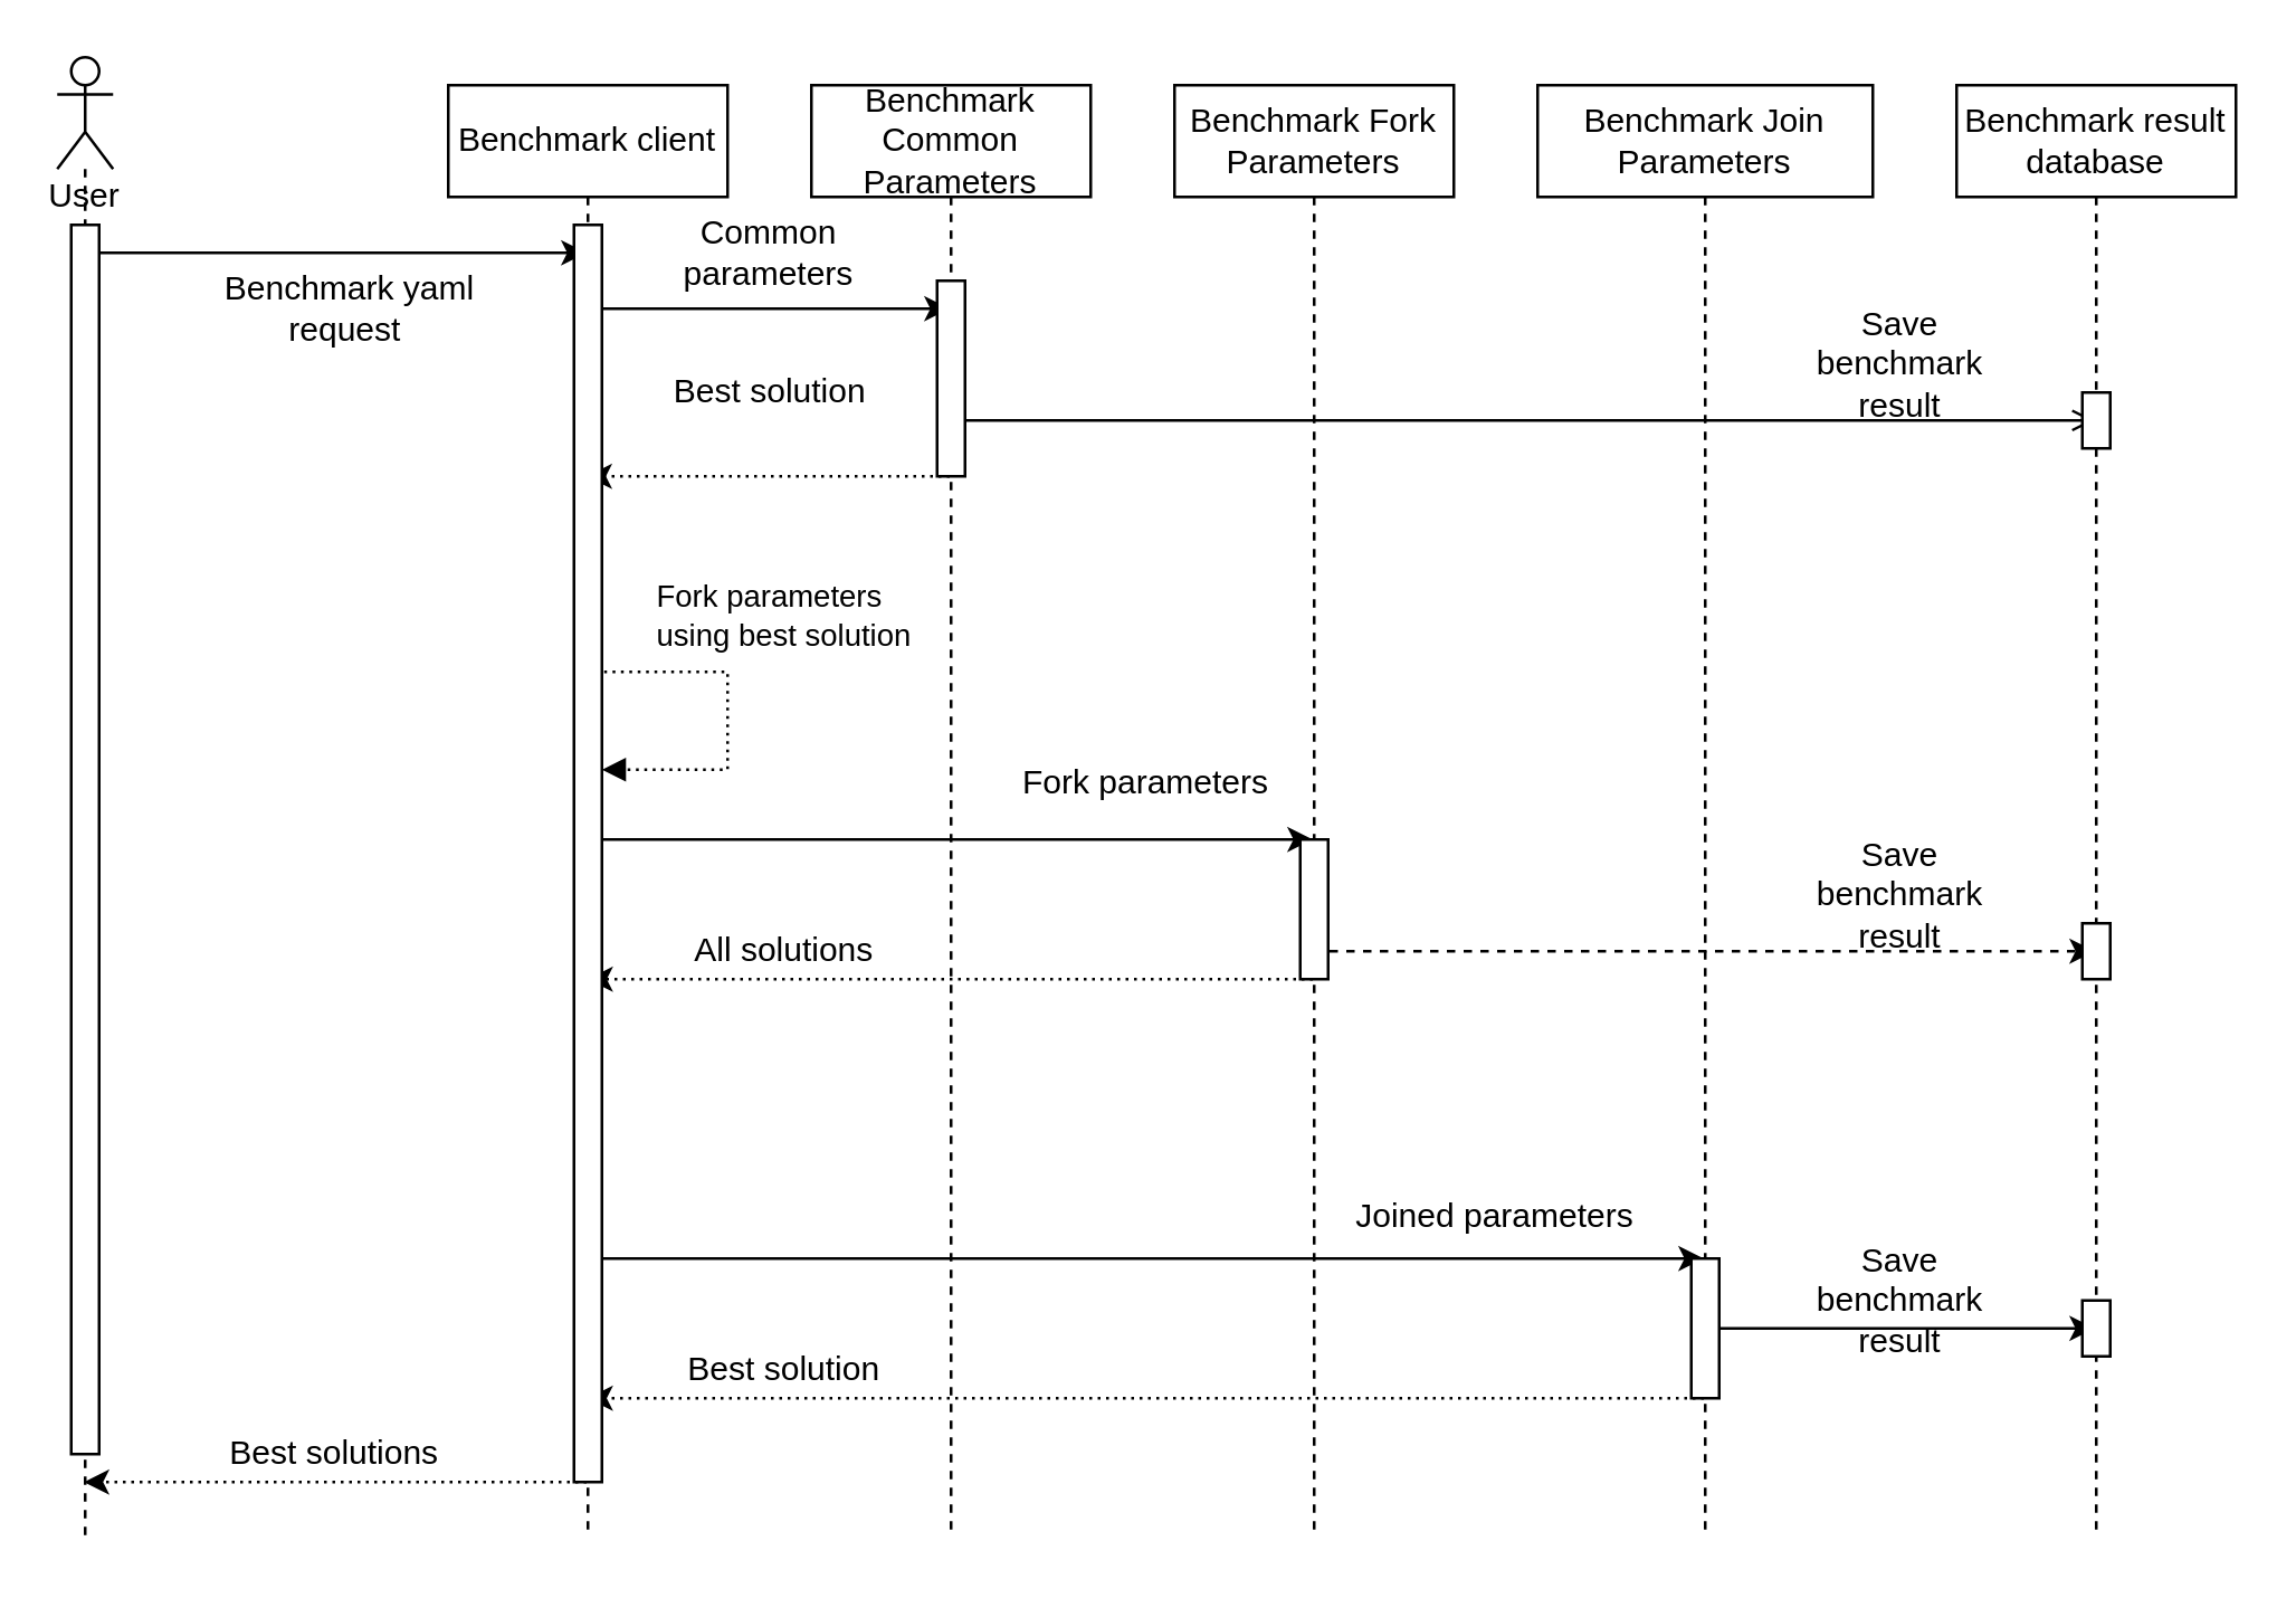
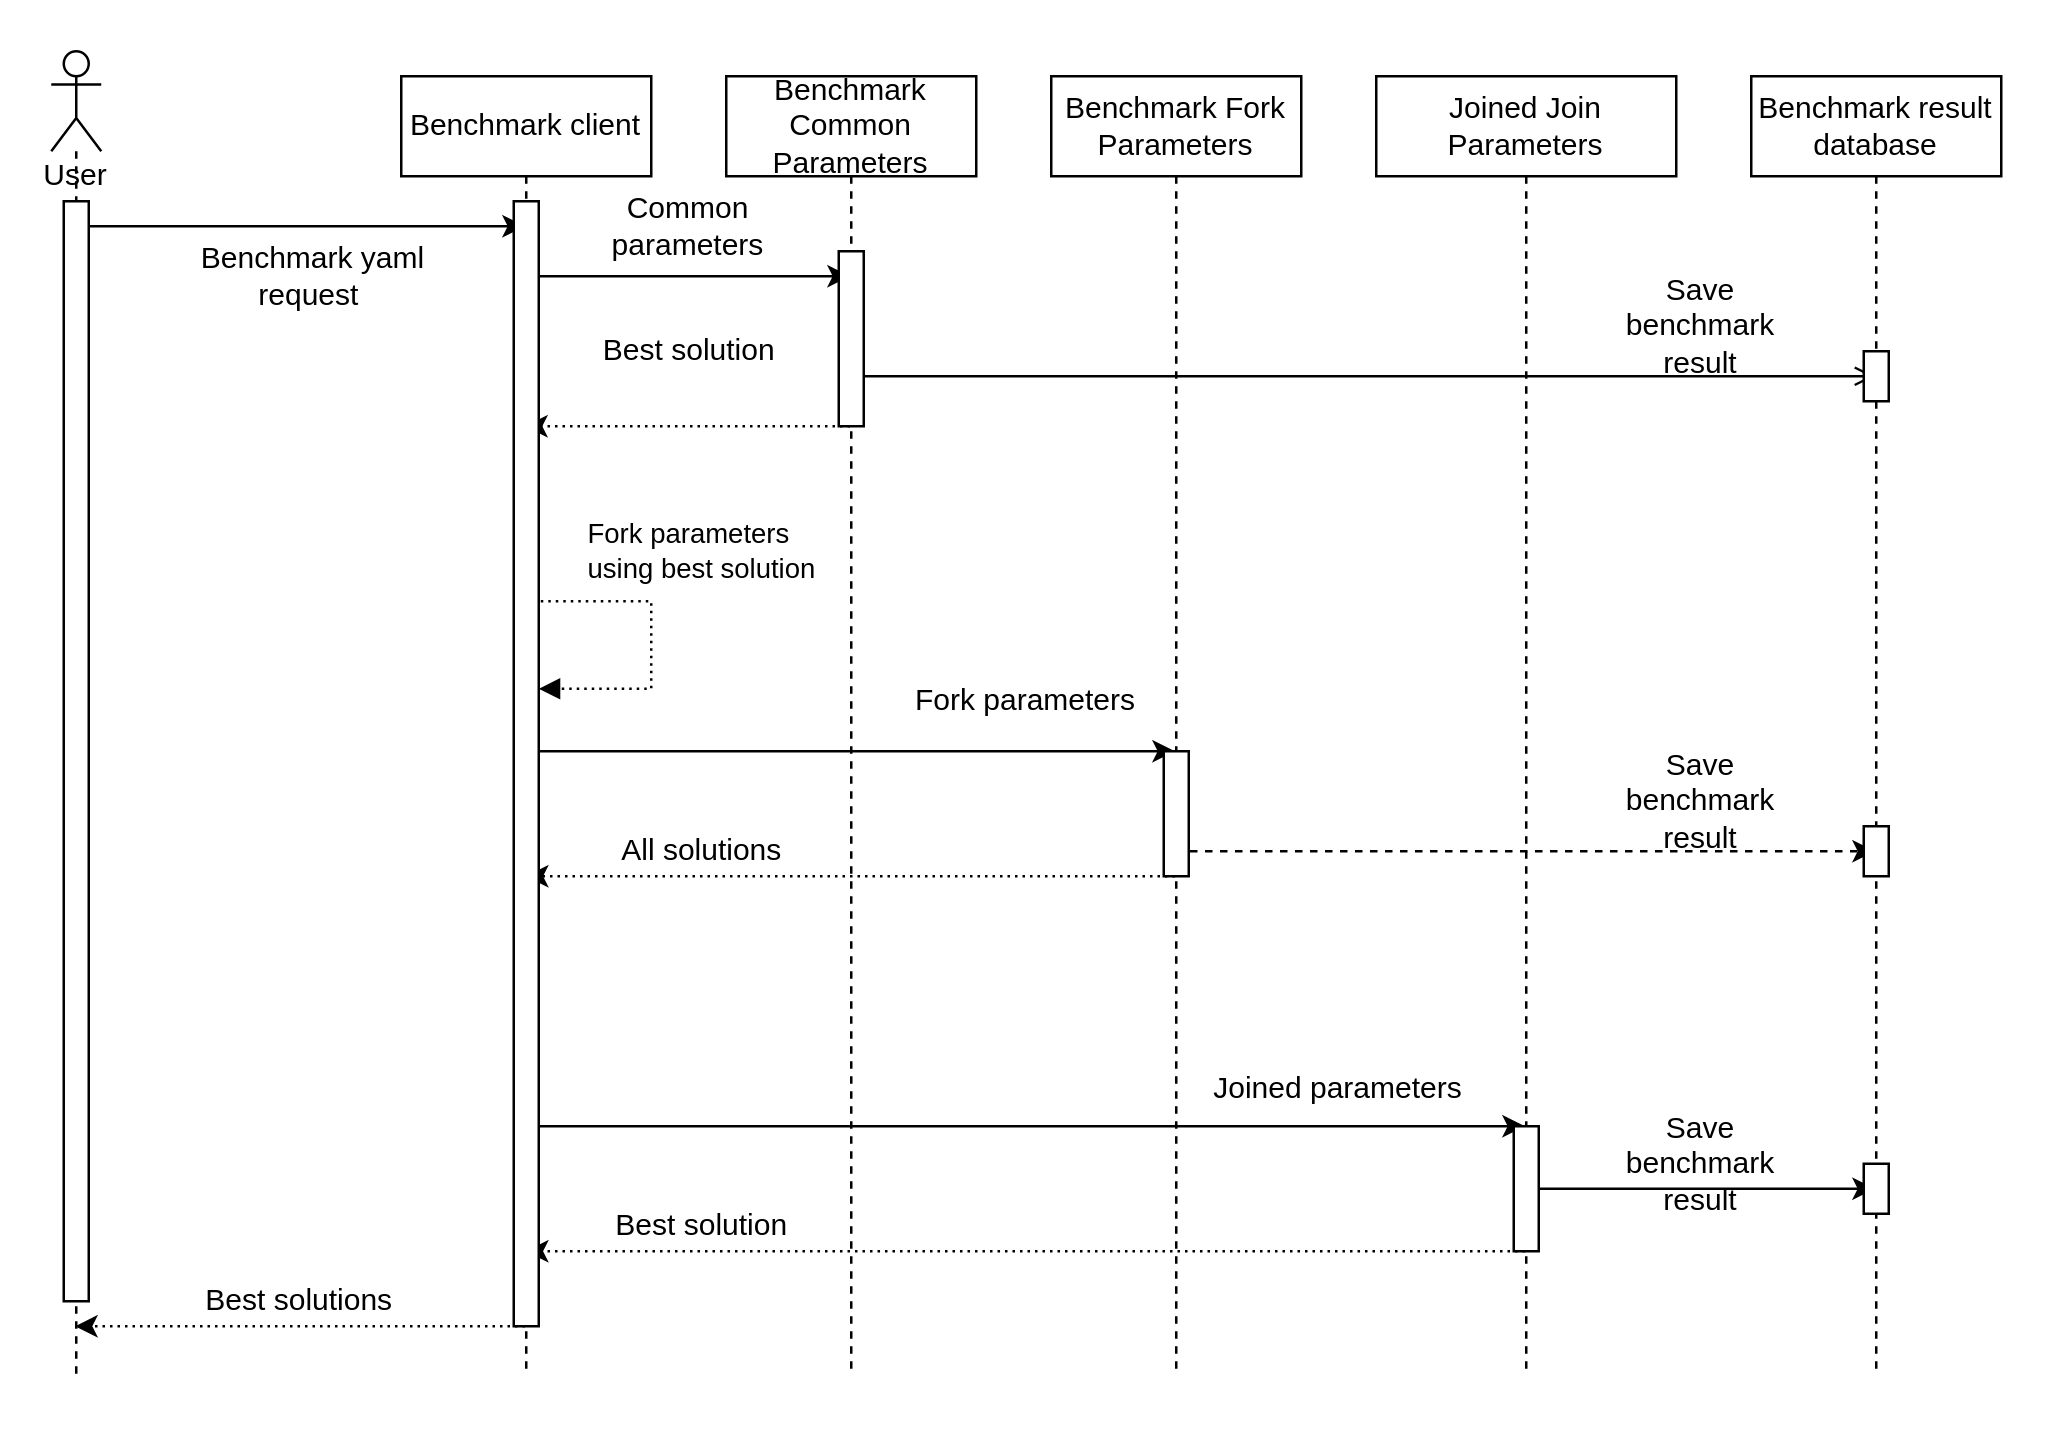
  <mxCell id="0" />
  <mxCell id="1" parent="0" />
  <mxCell id="2" style="edgeStyle=orthogonalEdgeStyle;rounded=0;orthogonalLoop=1;jettySize=auto;html=1;" edge="1" parent="1" source="3"><mxGeometry relative="1" as="geometry"><mxPoint x="209.5" y="90" as="targetPoint" /><Array as="points"><mxPoint x="140" y="90" /><mxPoint x="140" y="90" /></Array></mxGeometry></mxCell>
  <mxCell id="3" value="User" style="shape=umlLifeline;participant=umlActor;perimeter=lifelinePerimeter;whiteSpace=wrap;html=1;container=1;collapsible=0;recursiveResize=0;verticalAlign=top;spacingTop=36;outlineConnect=0;labelBackgroundColor=none;fillColor=none;" vertex="1" parent="1"><mxGeometry x="20" y="20" width="20" height="530" as="geometry" /></mxCell>
  <mxCell id="4" value="" style="html=1;points=[];perimeter=orthogonalPerimeter;labelBackgroundColor=none;" vertex="1" parent="3"><mxGeometry x="5" y="60" width="10" height="440" as="geometry" /></mxCell>
  <mxCell id="5" style="edgeStyle=orthogonalEdgeStyle;rounded=0;orthogonalLoop=1;jettySize=auto;html=1;" edge="1" parent="1" target="12"><mxGeometry relative="1" as="geometry"><mxPoint x="209.81" y="110" as="sourcePoint" /><Array as="points"><mxPoint x="270" y="110" /><mxPoint x="270" y="110" /></Array></mxGeometry></mxCell>
  <mxCell id="6" style="edgeStyle=orthogonalEdgeStyle;rounded=0;orthogonalLoop=1;jettySize=auto;html=1;" edge="1" parent="1" target="18"><mxGeometry relative="1" as="geometry"><mxPoint x="209.81" y="300" as="sourcePoint" /><Array as="points"><mxPoint x="340" y="300" /><mxPoint x="340" y="300" /></Array></mxGeometry></mxCell>
  <mxCell id="7" style="edgeStyle=orthogonalEdgeStyle;rounded=0;orthogonalLoop=1;jettySize=auto;html=1;" edge="1" parent="1" target="23"><mxGeometry relative="1" as="geometry"><mxPoint x="209.81" y="450" as="sourcePoint" /><Array as="points"><mxPoint x="410" y="450" /><mxPoint x="410" y="450" /></Array></mxGeometry></mxCell>
  <mxCell id="8" style="edgeStyle=orthogonalEdgeStyle;rounded=0;orthogonalLoop=1;jettySize=auto;html=1;dashed=1;dashPattern=1 2;" edge="1" parent="1" target="3"><mxGeometry relative="1" as="geometry"><mxPoint x="209.5" y="530" as="sourcePoint" /><Array as="points"><mxPoint x="130" y="530" /><mxPoint x="130" y="530" /></Array></mxGeometry></mxCell>
  <mxCell id="9" value="Benchmark yaml request&amp;nbsp;" style="text;html=1;strokeColor=none;fillColor=none;align=center;verticalAlign=middle;whiteSpace=wrap;rounded=0;labelBackgroundColor=none;" vertex="1" parent="1"><mxGeometry x="70" y="100" width="110" height="20" as="geometry" /></mxCell>
  <mxCell id="10" style="edgeStyle=orthogonalEdgeStyle;rounded=0;orthogonalLoop=1;jettySize=auto;html=1;dashed=1;dashPattern=1 2;" edge="1" parent="1" source="12" target="37"><mxGeometry relative="1" as="geometry"><mxPoint x="209.81" y="160" as="targetPoint" /><Array as="points"><mxPoint x="280" y="170" /><mxPoint x="280" y="170" /></Array></mxGeometry></mxCell>
  <mxCell id="11" style="edgeStyle=orthogonalEdgeStyle;rounded=0;orthogonalLoop=1;jettySize=auto;html=1;endArrow=open;" edge="1" parent="1" source="12" target="31"><mxGeometry relative="1" as="geometry"><mxPoint x="721.5" y="150" as="targetPoint" /><Array as="points"><mxPoint x="530" y="150" /><mxPoint x="530" y="150" /></Array></mxGeometry></mxCell>
  <mxCell id="12" value="Benchmark Common Parameters" style="shape=umlLifeline;perimeter=lifelinePerimeter;whiteSpace=wrap;html=1;container=1;collapsible=0;recursiveResize=0;outlineConnect=0;labelBackgroundColor=none;fillColor=none;" vertex="1" parent="1"><mxGeometry x="290" y="30" width="100" height="520" as="geometry" /></mxCell>
  <mxCell id="13" value="" style="html=1;points=[];perimeter=orthogonalPerimeter;labelBackgroundColor=none;" vertex="1" parent="12"><mxGeometry x="45" y="70" width="10" height="70" as="geometry" /></mxCell>
  <mxCell id="14" value="Common parameters" style="text;html=1;strokeColor=none;fillColor=none;align=center;verticalAlign=middle;whiteSpace=wrap;rounded=0;labelBackgroundColor=none;" vertex="1" parent="1"><mxGeometry x="220" y="80" width="110" height="20" as="geometry" /></mxCell>
  <mxCell id="15" value="Best solution" style="text;html=1;strokeColor=none;fillColor=none;align=center;verticalAlign=middle;whiteSpace=wrap;rounded=0;labelBackgroundColor=none;" vertex="1" parent="1"><mxGeometry x="237.5" y="130" width="75" height="20" as="geometry" /></mxCell>
  <mxCell id="16" style="edgeStyle=orthogonalEdgeStyle;rounded=0;orthogonalLoop=1;jettySize=auto;html=1;dashed=1;dashPattern=1 2;" edge="1" parent="1" source="18"><mxGeometry relative="1" as="geometry"><mxPoint x="209.81" y="350" as="targetPoint" /><Array as="points"><mxPoint x="340" y="350" /><mxPoint x="340" y="350" /></Array></mxGeometry></mxCell>
  <mxCell id="17" style="edgeStyle=orthogonalEdgeStyle;rounded=0;orthogonalLoop=1;jettySize=auto;html=1;dashed=1;" edge="1" parent="1" source="18" target="31"><mxGeometry relative="1" as="geometry"><mxPoint x="721.5" y="340" as="targetPoint" /><Array as="points"><mxPoint x="610" y="340" /><mxPoint x="610" y="340" /></Array></mxGeometry></mxCell>
  <mxCell id="18" value="Benchmark Fork Parameters" style="shape=umlLifeline;perimeter=lifelinePerimeter;whiteSpace=wrap;html=1;container=1;collapsible=0;recursiveResize=0;outlineConnect=0;labelBackgroundColor=none;fillColor=#ffffff;" vertex="1" parent="1"><mxGeometry x="420" y="30" width="100" height="520" as="geometry" /></mxCell>
  <mxCell id="19" value="" style="html=1;points=[];perimeter=orthogonalPerimeter;labelBackgroundColor=none;fillColor=#ffffff;" vertex="1" parent="18"><mxGeometry x="45" y="270" width="10" height="50" as="geometry" /></mxCell>
  <mxCell id="20" value="Fork parameters" style="text;html=1;strokeColor=none;fillColor=none;align=center;verticalAlign=middle;whiteSpace=wrap;rounded=0;labelBackgroundColor=none;" vertex="1" parent="1"><mxGeometry x="360" y="270" width="100" height="20" as="geometry" /></mxCell>
  <mxCell id="21" value="All solutions" style="text;html=1;strokeColor=none;fillColor=none;align=center;verticalAlign=middle;whiteSpace=wrap;rounded=0;labelBackgroundColor=none;" vertex="1" parent="1"><mxGeometry x="237.5" y="330" width="85" height="20" as="geometry" /></mxCell>
  <mxCell id="22" style="edgeStyle=orthogonalEdgeStyle;rounded=0;orthogonalLoop=1;jettySize=auto;html=1;dashed=1;dashPattern=1 2;" edge="1" parent="1" source="23"><mxGeometry relative="1" as="geometry"><mxPoint x="209.81" y="500" as="targetPoint" /><Array as="points"><mxPoint x="410" y="500" /><mxPoint x="410" y="500" /></Array></mxGeometry></mxCell>
- <mxCell id="23" value="Benchmark Join Parameters" style="shape=umlLifeline;perimeter=lifelinePerimeter;whiteSpace=wrap;html=1;container=1;collapsible=0;recursiveResize=0;outlineConnect=0;labelBackgroundColor=none;fillColor=#ffffff;" vertex="1" parent="1"><mxGeometry x="550" y="30" width="120" height="520" as="geometry" /></mxCell>
+ <mxCell id="23" value="Joined Join Parameters" style="shape=umlLifeline;perimeter=lifelinePerimeter;whiteSpace=wrap;html=1;container=1;collapsible=0;recursiveResize=0;outlineConnect=0;labelBackgroundColor=none;fillColor=#ffffff;" vertex="1" parent="1"><mxGeometry x="550" y="30" width="120" height="520" as="geometry" /></mxCell>
  <mxCell id="24" value="" style="html=1;points=[];perimeter=orthogonalPerimeter;labelBackgroundColor=none;fillColor=#ffffff;" vertex="1" parent="23"><mxGeometry x="55" y="420" width="10" height="50" as="geometry" /></mxCell>
  <mxCell id="25" value="Fork parameters &lt;br&gt;using best solution" style="edgeStyle=orthogonalEdgeStyle;html=1;align=left;spacingLeft=2;endArrow=block;rounded=0;dashed=1;dashPattern=1 2;shadow=0;" edge="1" target="38" parent="1"><mxGeometry x="-0.678" y="20" relative="1" as="geometry"><mxPoint x="209.81" y="240" as="sourcePoint" /><Array as="points"><mxPoint x="260" y="240" /><mxPoint x="260" y="275" /></Array><mxPoint x="210" y="275" as="targetPoint" /><mxPoint as="offset" /></mxGeometry></mxCell>
  <mxCell id="26" value="Joined parameters" style="text;html=1;strokeColor=none;fillColor=none;align=center;verticalAlign=middle;whiteSpace=wrap;rounded=0;labelBackgroundColor=none;" vertex="1" parent="1"><mxGeometry x="480" y="420" width="110" height="30" as="geometry" /></mxCell>
  <mxCell id="27" value="Best solution" style="text;html=1;strokeColor=none;fillColor=none;align=center;verticalAlign=middle;whiteSpace=wrap;rounded=0;labelBackgroundColor=none;" vertex="1" parent="1"><mxGeometry x="237.5" y="480" width="85" height="20" as="geometry" /></mxCell>
  <mxCell id="28" style="edgeStyle=orthogonalEdgeStyle;rounded=0;orthogonalLoop=1;jettySize=auto;html=1;" edge="1" parent="1" source="24" target="31"><mxGeometry relative="1" as="geometry"><mxPoint x="721.5" y="490" as="targetPoint" /><Array as="points"><mxPoint x="700" y="475" /><mxPoint x="700" y="475" /></Array></mxGeometry></mxCell>
  <mxCell id="29" value="Save benchmark result" style="text;html=1;strokeColor=none;fillColor=none;align=center;verticalAlign=middle;whiteSpace=wrap;rounded=0;labelBackgroundColor=none;" vertex="1" parent="1"><mxGeometry x="660" y="310" width="40" height="20" as="geometry" /></mxCell>
  <mxCell id="30" value="Save benchmark result" style="text;html=1;strokeColor=none;fillColor=none;align=center;verticalAlign=middle;whiteSpace=wrap;rounded=0;labelBackgroundColor=none;" vertex="1" parent="1"><mxGeometry x="660" y="120" width="40" height="20" as="geometry" /></mxCell>
  <mxCell id="31" value="Benchmark result&lt;br&gt;database" style="shape=umlLifeline;perimeter=lifelinePerimeter;whiteSpace=wrap;html=1;container=1;collapsible=0;recursiveResize=0;outlineConnect=0;labelBackgroundColor=none;fillColor=#ffffff;" vertex="1" parent="1"><mxGeometry x="700" y="30" width="100" height="520" as="geometry" /></mxCell>
  <mxCell id="32" value="" style="html=1;points=[];perimeter=orthogonalPerimeter;labelBackgroundColor=none;fillColor=#ffffff;" vertex="1" parent="31"><mxGeometry x="45" y="110" width="10" height="20" as="geometry" /></mxCell>
  <mxCell id="33" value="" style="html=1;points=[];perimeter=orthogonalPerimeter;labelBackgroundColor=none;fillColor=#ffffff;" vertex="1" parent="31"><mxGeometry x="45" y="300" width="10" height="20" as="geometry" /></mxCell>
  <mxCell id="34" value="" style="html=1;points=[];perimeter=orthogonalPerimeter;labelBackgroundColor=none;fillColor=#ffffff;" vertex="1" parent="31"><mxGeometry x="45" y="435" width="10" height="20" as="geometry" /></mxCell>
  <mxCell id="35" value="Save benchmark result" style="text;html=1;strokeColor=none;fillColor=none;align=center;verticalAlign=middle;whiteSpace=wrap;rounded=0;labelBackgroundColor=none;" vertex="1" parent="1"><mxGeometry x="660" y="455" width="40" height="20" as="geometry" /></mxCell>
  <mxCell id="36" value="Best solutions" style="text;html=1;strokeColor=none;fillColor=none;align=center;verticalAlign=middle;whiteSpace=wrap;rounded=0;labelBackgroundColor=none;" vertex="1" parent="1"><mxGeometry x="77.5" y="510" width="82.5" height="20" as="geometry" /></mxCell>
  <mxCell id="37" value="Benchmark client" style="shape=umlLifeline;perimeter=lifelinePerimeter;whiteSpace=wrap;html=1;container=1;collapsible=0;recursiveResize=0;outlineConnect=0;labelBackgroundColor=none;fillColor=#ffffff;" vertex="1" parent="1"><mxGeometry x="160" y="30" width="100" height="520" as="geometry" /></mxCell>
  <mxCell id="38" value="" style="html=1;points=[];perimeter=orthogonalPerimeter;labelBackgroundColor=none;" vertex="1" parent="37"><mxGeometry x="45" y="50" width="10" height="450" as="geometry" /></mxCell>
